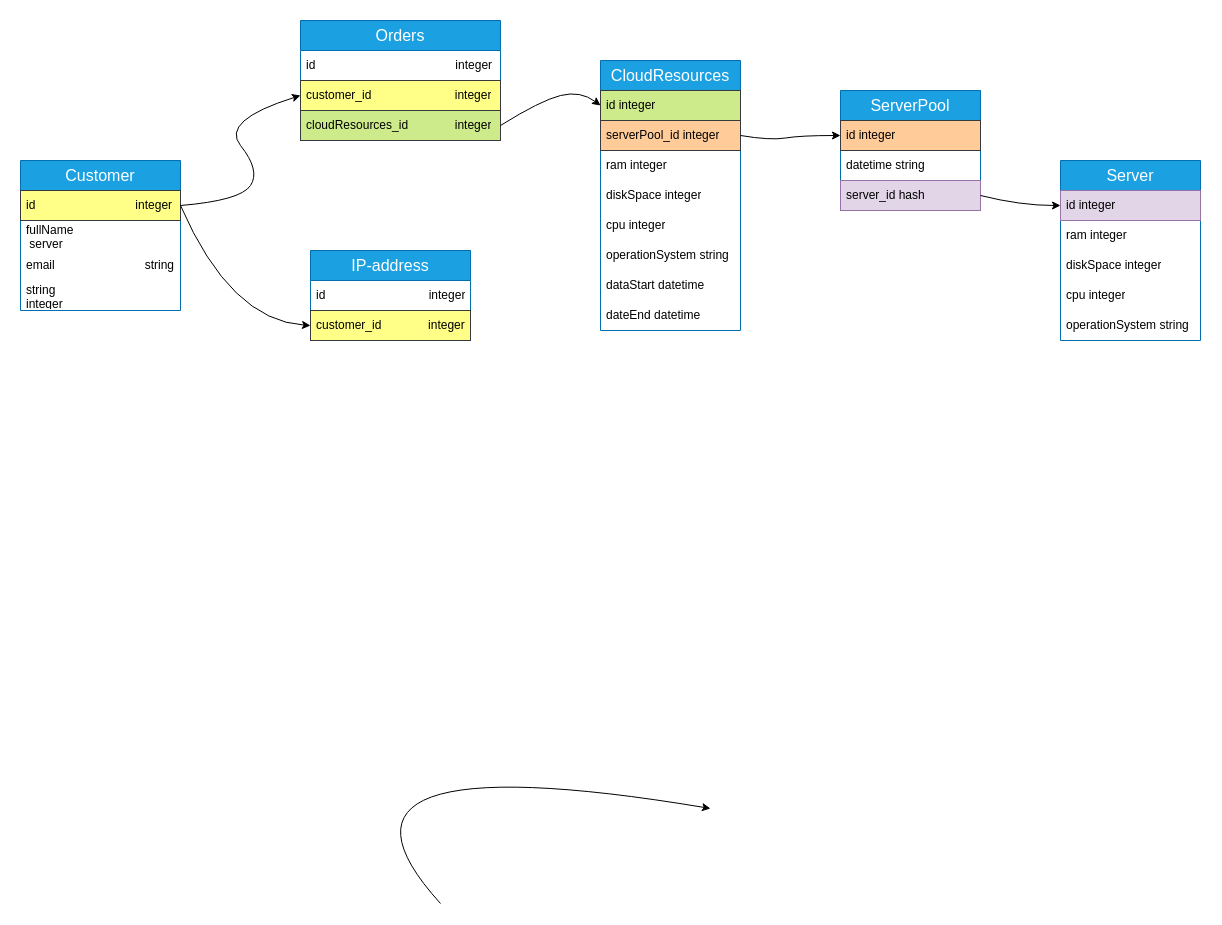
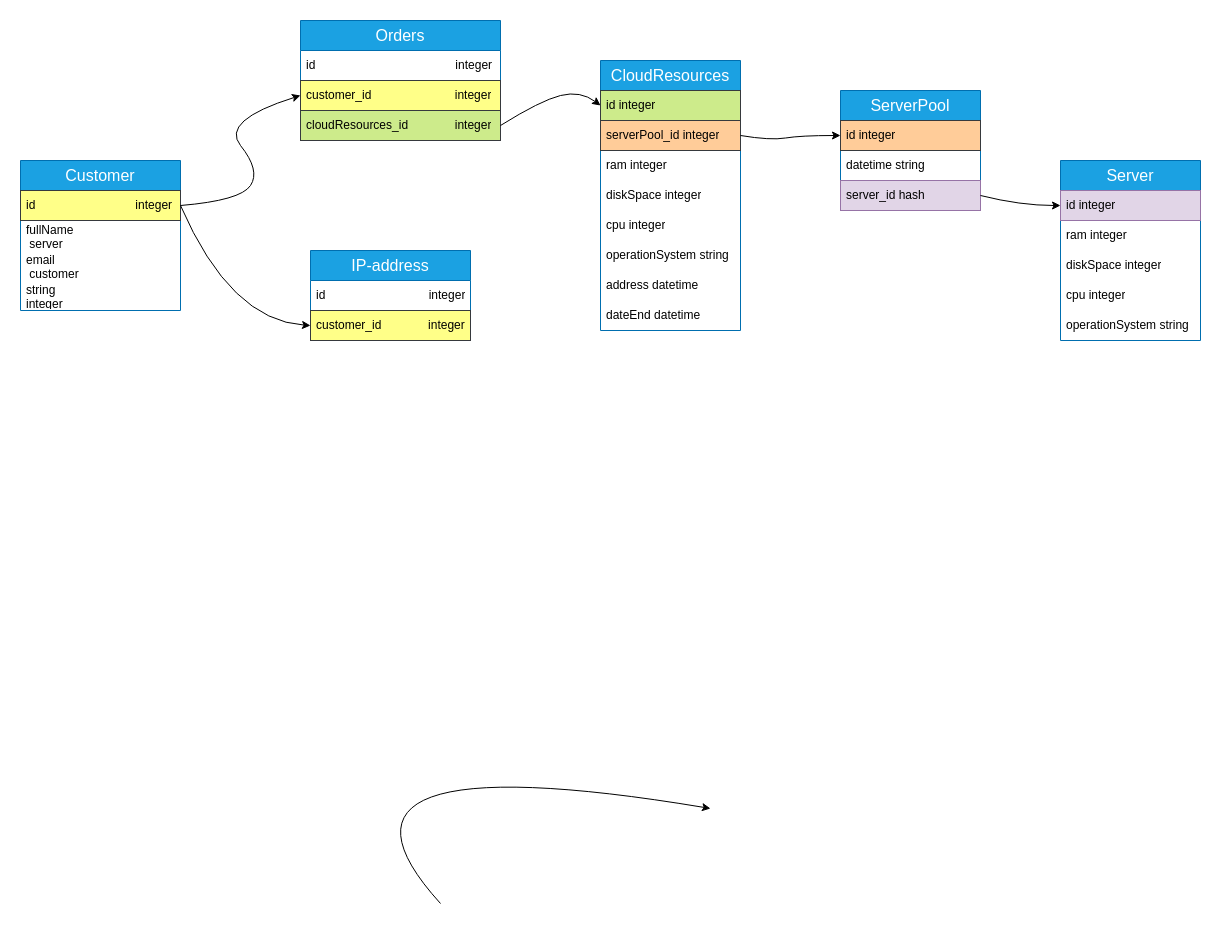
  <mxCell id="0" />
  <mxCell id="1" parent="0" />
  <mxCell id="2" value="" style="curved=1;endArrow=classic;html=1;rounded=0;entryX=0;entryY=0.5;entryDx=0;entryDy=0;exitX=0;exitY=0.5;exitDx=0;exitDy=0;" edge="1" parent="1"><mxGeometry width="50" height="50" relative="1" as="geometry"><mxPoint x="440" y="903" as="sourcePoint" /><mxPoint x="710" y="808" as="targetPoint" /><Array as="points"><mxPoint x="290" y="738" /></Array></mxGeometry></mxCell>
  <mxCell id="3" value="&lt;font style=&quot;font-size: 16px;&quot;&gt;CloudResources&lt;/font&gt;" style="swimlane;fontStyle=0;childLayout=stackLayout;horizontal=1;startSize=30;horizontalStack=0;resizeParent=1;resizeParentMax=0;resizeLast=0;collapsible=1;marginBottom=0;whiteSpace=wrap;html=1;fillColor=#1ba1e2;fontColor=#ffffff;strokeColor=#006EAF;" vertex="1" parent="1"><mxGeometry x="600" y="60" width="140" height="270" as="geometry" /></mxCell>
  <mxCell id="4" value="id integer" style="text;strokeColor=#36393d;fillColor=#cdeb8b;align=left;verticalAlign=middle;spacingLeft=4;spacingRight=4;overflow=hidden;points=[[0,0.5],[1,0.5]];portConstraint=eastwest;rotatable=0;whiteSpace=wrap;html=1;" vertex="1" parent="3"><mxGeometry y="30" width="140" height="30" as="geometry" /></mxCell>
  <mxCell id="5" value="serverPool_id integer" style="text;strokeColor=#36393d;fillColor=#ffcc99;align=left;verticalAlign=middle;spacingLeft=4;spacingRight=4;overflow=hidden;points=[[0,0.5],[1,0.5]];portConstraint=eastwest;rotatable=0;whiteSpace=wrap;html=1;" vertex="1" parent="3"><mxGeometry y="60" width="140" height="30" as="geometry" /></mxCell>
  <mxCell id="6" value="ram integer" style="text;strokeColor=none;fillColor=none;align=left;verticalAlign=middle;spacingLeft=4;spacingRight=4;overflow=hidden;points=[[0,0.5],[1,0.5]];portConstraint=eastwest;rotatable=0;whiteSpace=wrap;html=1;" vertex="1" parent="3"><mxGeometry y="90" width="140" height="30" as="geometry" /></mxCell>
  <mxCell id="7" value="diskSpace integer" style="text;strokeColor=none;fillColor=none;align=left;verticalAlign=middle;spacingLeft=4;spacingRight=4;overflow=hidden;points=[[0,0.5],[1,0.5]];portConstraint=eastwest;rotatable=0;whiteSpace=wrap;html=1;" vertex="1" parent="3"><mxGeometry y="120" width="140" height="30" as="geometry" /></mxCell>
  <mxCell id="8" value="cpu integer" style="text;strokeColor=none;fillColor=none;align=left;verticalAlign=middle;spacingLeft=4;spacingRight=4;overflow=hidden;points=[[0,0.5],[1,0.5]];portConstraint=eastwest;rotatable=0;whiteSpace=wrap;html=1;" vertex="1" parent="3"><mxGeometry y="150" width="140" height="30" as="geometry" /></mxCell>
  <mxCell id="9" value="operationSystem string" style="text;strokeColor=none;fillColor=none;align=left;verticalAlign=middle;spacingLeft=4;spacingRight=4;overflow=hidden;points=[[0,0.5],[1,0.5]];portConstraint=eastwest;rotatable=0;whiteSpace=wrap;html=1;" vertex="1" parent="3"><mxGeometry y="180" width="140" height="30" as="geometry" /></mxCell>
- <mxCell id="10" value="dataStart datetime" style="text;strokeColor=none;fillColor=none;align=left;verticalAlign=middle;spacingLeft=4;spacingRight=4;overflow=hidden;points=[[0,0.5],[1,0.5]];portConstraint=eastwest;rotatable=0;whiteSpace=wrap;html=1;" vertex="1" parent="3"><mxGeometry y="210" width="140" height="30" as="geometry" /></mxCell>
+ <mxCell id="10" value="address datetime" style="text;strokeColor=none;fillColor=none;align=left;verticalAlign=middle;spacingLeft=4;spacingRight=4;overflow=hidden;points=[[0,0.5],[1,0.5]];portConstraint=eastwest;rotatable=0;whiteSpace=wrap;html=1;" vertex="1" parent="3"><mxGeometry y="210" width="140" height="30" as="geometry" /></mxCell>
  <mxCell id="11" value="dateEnd datetime" style="text;strokeColor=none;fillColor=none;align=left;verticalAlign=middle;spacingLeft=4;spacingRight=4;overflow=hidden;points=[[0,0.5],[1,0.5]];portConstraint=eastwest;rotatable=0;whiteSpace=wrap;html=1;" vertex="1" parent="3"><mxGeometry y="240" width="140" height="30" as="geometry" /></mxCell>
  <mxCell id="12" value="&lt;font style=&quot;font-size: 16px;&quot;&gt;Customer&lt;/font&gt;" style="swimlane;fontStyle=0;childLayout=stackLayout;horizontal=1;startSize=30;horizontalStack=0;resizeParent=1;resizeParentMax=0;resizeLast=0;collapsible=1;marginBottom=0;whiteSpace=wrap;html=1;fillColor=#1ba1e2;fontColor=#ffffff;strokeColor=#006EAF;" vertex="1" parent="1"><mxGeometry x="20" y="160" width="160" height="150" as="geometry" /></mxCell>
  <mxCell id="13" value="id&amp;nbsp; &amp;nbsp; &amp;nbsp; &amp;nbsp; &amp;nbsp; &amp;nbsp; &amp;nbsp; &amp;nbsp; &amp;nbsp; &amp;nbsp; &amp;nbsp; &amp;nbsp; &amp;nbsp; &amp;nbsp; &amp;nbsp; integer" style="text;strokeColor=#36393d;fillColor=#ffff88;align=left;verticalAlign=middle;spacingLeft=4;spacingRight=4;overflow=hidden;points=[[0,0.5],[1,0.5]];portConstraint=eastwest;rotatable=0;whiteSpace=wrap;html=1;" vertex="1" parent="12"><mxGeometry y="30" width="160" height="30" as="geometry" /></mxCell>
  <mxCell id="14" value="fullName&amp;nbsp; &amp;nbsp; &amp;nbsp; &amp;nbsp; &amp;nbsp; &amp;nbsp; &amp;nbsp; &amp;nbsp; &amp;nbsp; &amp;nbsp; &amp;nbsp;server" style="text;strokeColor=none;fillColor=none;align=left;verticalAlign=middle;spacingLeft=4;spacingRight=4;overflow=hidden;points=[[0,0.5],[1,0.5]];portConstraint=eastwest;rotatable=0;whiteSpace=wrap;html=1;" vertex="1" parent="12"><mxGeometry y="60" width="160" height="30" as="geometry" /></mxCell>
- <mxCell id="15" value="email&amp;nbsp; &amp;nbsp; &amp;nbsp; &amp;nbsp; &amp;nbsp; &amp;nbsp; &amp;nbsp; &amp;nbsp; &amp;nbsp; &amp;nbsp; &amp;nbsp; &amp;nbsp; &amp;nbsp; &amp;nbsp;string" style="text;strokeColor=none;fillColor=none;align=left;verticalAlign=middle;spacingLeft=4;spacingRight=4;overflow=hidden;points=[[0,0.5],[1,0.5]];portConstraint=eastwest;rotatable=0;whiteSpace=wrap;html=1;" vertex="1" parent="12"><mxGeometry y="90" width="160" height="30" as="geometry" /></mxCell>
+ <mxCell id="15" value="email&amp;nbsp; &amp;nbsp; &amp;nbsp; &amp;nbsp; &amp;nbsp; &amp;nbsp; &amp;nbsp; &amp;nbsp; &amp;nbsp; &amp;nbsp; &amp;nbsp; &amp;nbsp; &amp;nbsp; &amp;nbsp;customer" style="text;strokeColor=none;fillColor=none;align=left;verticalAlign=middle;spacingLeft=4;spacingRight=4;overflow=hidden;points=[[0,0.5],[1,0.5]];portConstraint=eastwest;rotatable=0;whiteSpace=wrap;html=1;" vertex="1" parent="12"><mxGeometry y="90" width="160" height="30" as="geometry" /></mxCell>
  <mxCell id="16" value="string&amp;nbsp; &amp;nbsp; &amp;nbsp; &amp;nbsp; &amp;nbsp; &amp;nbsp; &amp;nbsp; &amp;nbsp; &amp;nbsp; &amp;nbsp; &amp;nbsp; &amp;nbsp; &amp;nbsp; integer" style="text;strokeColor=none;fillColor=none;align=left;verticalAlign=middle;spacingLeft=4;spacingRight=4;overflow=hidden;points=[[0,0.5],[1,0.5]];portConstraint=eastwest;rotatable=0;whiteSpace=wrap;html=1;" vertex="1" parent="12"><mxGeometry y="120" width="160" height="30" as="geometry" /></mxCell>
  <mxCell id="17" value="&lt;font style=&quot;font-size: 16px;&quot;&gt;IP-address&lt;/font&gt;" style="swimlane;fontStyle=0;childLayout=stackLayout;horizontal=1;startSize=30;horizontalStack=0;resizeParent=1;resizeParentMax=0;resizeLast=0;collapsible=1;marginBottom=0;whiteSpace=wrap;html=1;fillColor=#1ba1e2;fontColor=#ffffff;strokeColor=#006EAF;" vertex="1" parent="1"><mxGeometry x="310" y="250" width="160" height="90" as="geometry" /></mxCell>
  <mxCell id="18" value="id&amp;nbsp; &amp;nbsp; &amp;nbsp; &amp;nbsp; &amp;nbsp; &amp;nbsp; &amp;nbsp; &amp;nbsp; &amp;nbsp; &amp;nbsp; &amp;nbsp; &amp;nbsp; &amp;nbsp; &amp;nbsp; &amp;nbsp; &amp;nbsp;integer" style="text;strokeColor=none;fillColor=none;align=left;verticalAlign=middle;spacingLeft=4;spacingRight=4;overflow=hidden;points=[[0,0.5],[1,0.5]];portConstraint=eastwest;rotatable=0;whiteSpace=wrap;html=1;" vertex="1" parent="17"><mxGeometry y="30" width="160" height="30" as="geometry" /></mxCell>
  <mxCell id="19" value="customer_id&amp;nbsp; &amp;nbsp; &amp;nbsp; &amp;nbsp; &amp;nbsp; &amp;nbsp; &amp;nbsp; integer" style="text;strokeColor=#36393d;fillColor=#ffff88;align=left;verticalAlign=middle;spacingLeft=4;spacingRight=4;overflow=hidden;points=[[0,0.5],[1,0.5]];portConstraint=eastwest;rotatable=0;whiteSpace=wrap;html=1;" vertex="1" parent="17"><mxGeometry y="60" width="160" height="30" as="geometry" /></mxCell>
  <mxCell id="20" value="&lt;font style=&quot;font-size: 16px;&quot;&gt;Orders&lt;/font&gt;" style="swimlane;fontStyle=0;childLayout=stackLayout;horizontal=1;startSize=30;horizontalStack=0;resizeParent=1;resizeParentMax=0;resizeLast=0;collapsible=1;marginBottom=0;whiteSpace=wrap;html=1;fillColor=#1ba1e2;fontColor=#ffffff;strokeColor=#006EAF;" vertex="1" parent="1"><mxGeometry x="300" y="20" width="200" height="120" as="geometry" /></mxCell>
  <mxCell id="21" value="id&amp;nbsp; &amp;nbsp; &amp;nbsp; &amp;nbsp; &amp;nbsp; &amp;nbsp; &amp;nbsp; &amp;nbsp; &amp;nbsp; &amp;nbsp; &amp;nbsp; &amp;nbsp; &amp;nbsp; &amp;nbsp; &amp;nbsp; &amp;nbsp; &amp;nbsp; &amp;nbsp; &amp;nbsp; &amp;nbsp; &amp;nbsp; integer" style="text;strokeColor=none;fillColor=none;align=left;verticalAlign=middle;spacingLeft=4;spacingRight=4;overflow=hidden;points=[[0,0.5],[1,0.5]];portConstraint=eastwest;rotatable=0;whiteSpace=wrap;html=1;" vertex="1" parent="20"><mxGeometry y="30" width="200" height="30" as="geometry" /></mxCell>
  <mxCell id="22" value="customer_id&amp;nbsp; &amp;nbsp; &amp;nbsp; &amp;nbsp; &amp;nbsp; &amp;nbsp; &amp;nbsp; &amp;nbsp; &amp;nbsp; &amp;nbsp; &amp;nbsp; &amp;nbsp; &amp;nbsp;integer" style="text;strokeColor=#36393d;fillColor=#ffff88;align=left;verticalAlign=middle;spacingLeft=4;spacingRight=4;overflow=hidden;points=[[0,0.5],[1,0.5]];portConstraint=eastwest;rotatable=0;whiteSpace=wrap;html=1;" vertex="1" parent="20"><mxGeometry y="60" width="200" height="30" as="geometry" /></mxCell>
  <mxCell id="23" value="cloudResources_id&amp;nbsp; &amp;nbsp; &amp;nbsp; &amp;nbsp; &amp;nbsp; &amp;nbsp; &amp;nbsp; integer" style="text;strokeColor=#36393d;fillColor=#cdeb8b;align=left;verticalAlign=middle;spacingLeft=4;spacingRight=4;overflow=hidden;points=[[0,0.5],[1,0.5]];portConstraint=eastwest;rotatable=0;whiteSpace=wrap;html=1;" vertex="1" parent="20"><mxGeometry y="90" width="200" height="30" as="geometry" /></mxCell>
  <mxCell id="24" value="&lt;font style=&quot;font-size: 16px;&quot;&gt;Server&lt;/font&gt;" style="swimlane;fontStyle=0;childLayout=stackLayout;horizontal=1;startSize=30;horizontalStack=0;resizeParent=1;resizeParentMax=0;resizeLast=0;collapsible=1;marginBottom=0;whiteSpace=wrap;html=1;fillColor=#1ba1e2;fontColor=#ffffff;strokeColor=#006EAF;" vertex="1" parent="1"><mxGeometry x="1060" y="160" width="140" height="180" as="geometry" /></mxCell>
  <mxCell id="25" value="id integer" style="text;strokeColor=#9673a6;fillColor=#e1d5e7;align=left;verticalAlign=middle;spacingLeft=4;spacingRight=4;overflow=hidden;points=[[0,0.5],[1,0.5]];portConstraint=eastwest;rotatable=0;whiteSpace=wrap;html=1;" vertex="1" parent="24"><mxGeometry y="30" width="140" height="30" as="geometry" /></mxCell>
  <mxCell id="26" value="ram integer" style="text;strokeColor=none;fillColor=none;align=left;verticalAlign=middle;spacingLeft=4;spacingRight=4;overflow=hidden;points=[[0,0.5],[1,0.5]];portConstraint=eastwest;rotatable=0;whiteSpace=wrap;html=1;" vertex="1" parent="24"><mxGeometry y="60" width="140" height="30" as="geometry" /></mxCell>
  <mxCell id="27" value="diskSpace integer" style="text;strokeColor=none;fillColor=none;align=left;verticalAlign=middle;spacingLeft=4;spacingRight=4;overflow=hidden;points=[[0,0.5],[1,0.5]];portConstraint=eastwest;rotatable=0;whiteSpace=wrap;html=1;" vertex="1" parent="24"><mxGeometry y="90" width="140" height="30" as="geometry" /></mxCell>
  <mxCell id="28" value="cpu integer" style="text;strokeColor=none;fillColor=none;align=left;verticalAlign=middle;spacingLeft=4;spacingRight=4;overflow=hidden;points=[[0,0.5],[1,0.5]];portConstraint=eastwest;rotatable=0;whiteSpace=wrap;html=1;" vertex="1" parent="24"><mxGeometry y="120" width="140" height="30" as="geometry" /></mxCell>
  <mxCell id="29" value="operationSystem string" style="text;strokeColor=none;fillColor=none;align=left;verticalAlign=middle;spacingLeft=4;spacingRight=4;overflow=hidden;points=[[0,0.5],[1,0.5]];portConstraint=eastwest;rotatable=0;whiteSpace=wrap;html=1;" vertex="1" parent="24"><mxGeometry y="150" width="140" height="30" as="geometry" /></mxCell>
  <mxCell id="30" value="&lt;font style=&quot;font-size: 16px;&quot;&gt;ServerPool&lt;/font&gt;" style="swimlane;fontStyle=0;childLayout=stackLayout;horizontal=1;startSize=30;horizontalStack=0;resizeParent=1;resizeParentMax=0;resizeLast=0;collapsible=1;marginBottom=0;whiteSpace=wrap;html=1;fillColor=#1ba1e2;fontColor=#ffffff;strokeColor=#006EAF;" vertex="1" parent="1"><mxGeometry x="840" y="90" width="140" height="120" as="geometry" /></mxCell>
  <mxCell id="31" value="id integer" style="text;strokeColor=#36393d;fillColor=#ffcc99;align=left;verticalAlign=middle;spacingLeft=4;spacingRight=4;overflow=hidden;points=[[0,0.5],[1,0.5]];portConstraint=eastwest;rotatable=0;whiteSpace=wrap;html=1;" vertex="1" parent="30"><mxGeometry y="30" width="140" height="30" as="geometry" /></mxCell>
  <mxCell id="32" value="datetime string" style="text;strokeColor=none;fillColor=none;align=left;verticalAlign=middle;spacingLeft=4;spacingRight=4;overflow=hidden;points=[[0,0.5],[1,0.5]];portConstraint=eastwest;rotatable=0;whiteSpace=wrap;html=1;" vertex="1" parent="30"><mxGeometry y="60" width="140" height="30" as="geometry" /></mxCell>
  <mxCell id="33" value="server_id hash" style="text;strokeColor=#9673a6;fillColor=#e1d5e7;align=left;verticalAlign=middle;spacingLeft=4;spacingRight=4;overflow=hidden;points=[[0,0.5],[1,0.5]];portConstraint=eastwest;rotatable=0;whiteSpace=wrap;html=1;" vertex="1" parent="30"><mxGeometry y="90" width="140" height="30" as="geometry" /></mxCell>
  <mxCell id="34" value="" style="curved=1;endArrow=classic;html=1;rounded=0;exitX=1;exitY=0.5;exitDx=0;exitDy=0;entryX=0;entryY=0.5;entryDx=0;entryDy=0;" edge="1" parent="1" source="23" target="4"><mxGeometry width="50" height="50" relative="1" as="geometry"><mxPoint x="690" y="245" as="sourcePoint" /><mxPoint x="740" y="195" as="targetPoint" /><Array as="points"><mxPoint x="540" y="100" /><mxPoint x="580" y="90" /></Array></mxGeometry></mxCell>
  <mxCell id="35" value="" style="curved=1;endArrow=classic;html=1;rounded=0;exitX=1;exitY=0.5;exitDx=0;exitDy=0;entryX=0;entryY=0.5;entryDx=0;entryDy=0;" edge="1" parent="1" source="13" target="22"><mxGeometry width="50" height="50" relative="1" as="geometry"><mxPoint x="190" y="200" as="sourcePoint" /><mxPoint x="240" y="150" as="targetPoint" /><Array as="points"><mxPoint x="240" y="200" /><mxPoint x="260" y="170" /><mxPoint x="220" y="120" /></Array></mxGeometry></mxCell>
  <mxCell id="36" value="" style="curved=1;endArrow=classic;html=1;rounded=0;exitX=1;exitY=0.5;exitDx=0;exitDy=0;entryX=0;entryY=0.5;entryDx=0;entryDy=0;" edge="1" parent="1" source="13" target="19"><mxGeometry width="50" height="50" relative="1" as="geometry"><mxPoint x="230" y="150" as="sourcePoint" /><mxPoint x="280" y="100" as="targetPoint" /><Array as="points"><mxPoint x="230" y="320" /></Array></mxGeometry></mxCell>
  <mxCell id="37" value="" style="curved=1;endArrow=classic;html=1;rounded=0;exitX=1;exitY=0.5;exitDx=0;exitDy=0;entryX=0;entryY=0.5;entryDx=0;entryDy=0;" edge="1" parent="1" source="5" target="31"><mxGeometry width="50" height="50" relative="1" as="geometry"><mxPoint x="910" y="420" as="sourcePoint" /><mxPoint x="960" y="370" as="targetPoint" /><Array as="points"><mxPoint x="770" y="140" /><mxPoint x="800" y="135" /></Array></mxGeometry></mxCell>
  <mxCell id="38" value="" style="curved=1;endArrow=classic;html=1;rounded=0;exitX=1;exitY=0.5;exitDx=0;exitDy=0;entryX=0;entryY=0.5;entryDx=0;entryDy=0;" edge="1" parent="1" source="33" target="25"><mxGeometry width="50" height="50" relative="1" as="geometry"><mxPoint x="1230" y="190" as="sourcePoint" /><mxPoint x="1280" y="140" as="targetPoint" /><Array as="points"><mxPoint x="1020" y="205" /></Array></mxGeometry></mxCell>
